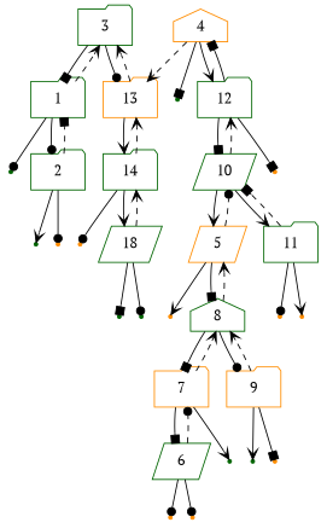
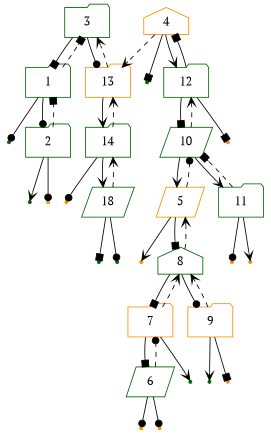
  digraph {
    fontname="PT Serif"
    node [color=darkgreen fontname="PT Serif" shape=point]
    edge [arrowhead=vee fontname="PT Serif"]
    3 [shape=folder]
    1 [shape=folder]
    13 [color=darkorange shape=folder]
    null13
    2 [shape=folder]
    14 [shape=folder]
    null14
    null15 [color=darkorange]
    4 [color=darkorange shape=house]
    null3
    12 [shape=folder]
    null0 [color=darkorange]
    18 [shape=parallelogram]
    10 [shape=parallelogram]
    null4 [color=darkorange]
    null1
    null2
    5 [color=darkorange shape=parallelogram]
    11 [shape=folder]
    null7 [color=darkorange]
    8 [shape=house]
    null5 [color=darkorange]
    null6 [color=darkorange]
    7 [color=darkorange shape=folder]
    9 [color=darkorange shape=folder]
    6 [shape=parallelogram]
    null10
    null8
    null9 [color=darkorange]
    null11 [color=darkorange]
    null12 [color=darkorange]
    3 -> 1 [arrowhead=box]
    3 -> 13 [arrowhead=dot]
-   1 -> 3 [style=dashed]
+   1 -> 3 [arrowhead=box style=dashed]
    1 -> null13 [arrowhead=dot]
    1 -> 2 [arrowhead=dot]
    13 -> 3 [style=dashed]
    13 -> 14
    2 -> 1 [arrowhead=box style=dashed]
    2 -> null14
    2 -> null15 [arrowhead=dot]
    14 -> 13 [style=dashed]
    14 -> null0 [arrowhead=dot]
    14 -> 18
    4 -> 13 [style=dashed]
    4 -> null3 [arrowhead=box]
    4 -> 12
    12 -> 4 [arrowhead=box style=solid]
    12 -> 10 [arrowhead=box]
    12 -> null4 [arrowhead=box]
    18 -> 14 [style=dashed]
    18 -> null1 [arrowhead=box]
    18 -> null2 [arrowhead=dot]
    10 -> 12 [style=dashed]
    10 -> 5
    10 -> 11
    5 -> 10 [arrowhead=dot style=dashed]
    5 -> null7
    5 -> 8 [arrowhead=box]
    11 -> 10 [arrowhead=box style=dashed]
    11 -> null5 [arrowhead=dot]
    11 -> null6
    8 -> 5 [style=dashed]
    8 -> 7 [arrowhead=box]
    8 -> 9 [arrowhead=dot]
    7 -> 8 [style=dashed]
    7 -> 6 [arrowhead=box]
    7 -> null10
    9 -> 8 [style=dashed]
    9 -> null8
    9 -> null9 [arrowhead=box]
    6 -> 7 [arrowhead=dot style=dashed]
    6 -> null11 [arrowhead=dot]
    6 -> null12 [arrowhead=dot]
  }
